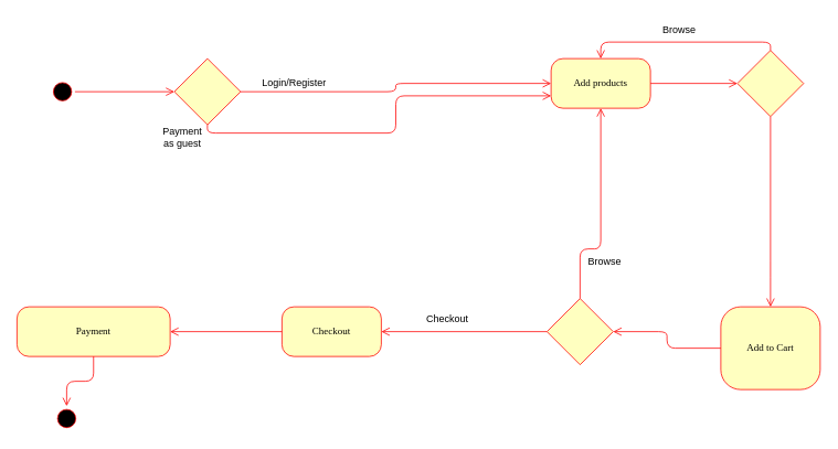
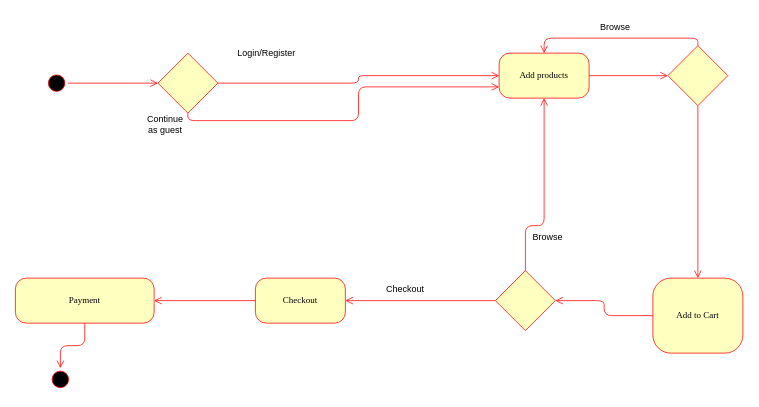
  <mxCell id="0" />
  <mxCell id="1" parent="0" />
  <mxCell id="2" value="" style="ellipse;html=1;shape=startState;fillColor=#000000;strokeColor=#ff0000;rounded=1;shadow=0;comic=0;labelBackgroundColor=none;fontFamily=Verdana;fontSize=12;fontColor=#000000;align=center;direction=south;" parent="1" vertex="1"><mxGeometry x="60" y="95" width="30" height="30" as="geometry" /></mxCell>
  <mxCell id="3" value="Add products" style="rounded=1;whiteSpace=wrap;html=1;arcSize=24;fillColor=#ffffc0;strokeColor=#ff0000;shadow=0;comic=0;labelBackgroundColor=none;fontFamily=Verdana;fontSize=12;fontColor=#000000;align=center;" parent="1" vertex="1"><mxGeometry x="665" y="70" width="120" height="60" as="geometry" /></mxCell>
  <mxCell id="4" value="Add to Cart" style="rounded=1;whiteSpace=wrap;html=1;arcSize=24;fillColor=#ffffc0;strokeColor=#ff0000;shadow=0;comic=0;labelBackgroundColor=none;fontFamily=Verdana;fontSize=12;fontColor=#000000;align=center;" parent="1" vertex="1"><mxGeometry x="870" y="370" width="120" height="100" as="geometry" /></mxCell>
  <mxCell id="5" style="edgeStyle=orthogonalEdgeStyle;html=1;labelBackgroundColor=none;endArrow=open;endSize=8;strokeColor=#ff0000;fontFamily=Verdana;fontSize=12;align=left;" parent="1" source="8" target="3" edge="1"><mxGeometry relative="1" as="geometry" /></mxCell>
  <mxCell id="6" style="edgeStyle=orthogonalEdgeStyle;html=1;labelBackgroundColor=none;endArrow=open;endSize=8;strokeColor=#ff0000;fontFamily=Verdana;fontSize=12;align=left;entryX=0.5;entryY=0;entryDx=0;entryDy=0;" parent="1" source="13" target="4" edge="1"><mxGeometry relative="1" as="geometry"><Array as="points"><mxPoint x="930" y="325" /></Array></mxGeometry></mxCell>
  <mxCell id="7" value="" style="edgeStyle=orthogonalEdgeStyle;html=1;labelBackgroundColor=none;endArrow=open;endSize=8;strokeColor=#ff0000;fontFamily=Verdana;fontSize=12;align=left;" parent="1" source="2" target="8" edge="1"><mxGeometry relative="1" as="geometry"><mxPoint x="90" y="110" as="sourcePoint" /><mxPoint x="665" y="100" as="targetPoint" /></mxGeometry></mxCell>
  <mxCell id="8" value="" style="rhombus;whiteSpace=wrap;html=1;fillColor=#ffffc0;strokeColor=#ff0000;" parent="1" vertex="1"><mxGeometry x="210" y="70" width="80" height="80" as="geometry" /></mxCell>
  <mxCell id="9" style="edgeStyle=orthogonalEdgeStyle;html=1;labelBackgroundColor=none;endArrow=open;endSize=8;strokeColor=#ff0000;fontFamily=Verdana;fontSize=12;align=left;exitX=0.5;exitY=1;exitDx=0;exitDy=0;entryX=0;entryY=0.75;entryDx=0;entryDy=0;" parent="1" source="8" target="3" edge="1"><mxGeometry relative="1" as="geometry"><mxPoint x="230" y="259" as="sourcePoint" /><mxPoint x="510" y="210" as="targetPoint" /></mxGeometry></mxCell>
- <mxCell id="10" value="Payment as guest" style="text;html=1;align=center;verticalAlign=middle;whiteSpace=wrap;rounded=0;" parent="1" vertex="1"><mxGeometry x="190" y="150" width="60" height="30" as="geometry" /></mxCell>
- <mxCell id="11" value="Login/Register" style="text;html=1;align=center;verticalAlign=middle;whiteSpace=wrap;rounded=0;" parent="1" vertex="1"><mxGeometry x="310" y="85" width="90" height="30" as="geometry" /></mxCell>
+ <mxCell id="10" value="Continue as guest" style="text;html=1;align=center;verticalAlign=middle;whiteSpace=wrap;rounded=0;" parent="1" vertex="1"><mxGeometry x="190" y="150" width="60" height="30" as="geometry" /></mxCell>
+ <mxCell id="11" value="Login/Register" style="text;html=1;align=center;verticalAlign=middle;whiteSpace=wrap;rounded=0;" parent="1" vertex="1"><mxGeometry x="310" y="55" width="90" height="30" as="geometry" /></mxCell>
  <mxCell id="12" value="" style="edgeStyle=orthogonalEdgeStyle;html=1;labelBackgroundColor=none;endArrow=open;endSize=8;strokeColor=#ff0000;fontFamily=Verdana;fontSize=12;align=left;entryX=0;entryY=0.5;" parent="1" source="3" target="13" edge="1"><mxGeometry relative="1" as="geometry"><Array as="points" /><mxPoint x="755" y="130" as="sourcePoint" /><mxPoint x="760" y="290" as="targetPoint" /></mxGeometry></mxCell>
  <mxCell id="13" value="" style="rhombus;whiteSpace=wrap;html=1;fillColor=#ffffc0;strokeColor=#ff0000;" parent="1" vertex="1"><mxGeometry x="890" y="60" width="80" height="80" as="geometry" /></mxCell>
  <mxCell id="14" style="edgeStyle=orthogonalEdgeStyle;html=1;labelBackgroundColor=none;endArrow=open;endSize=8;strokeColor=#ff0000;fontFamily=Verdana;fontSize=12;align=left;exitX=0;exitY=0.5;exitDx=0;exitDy=0;entryX=1;entryY=0.5;entryDx=0;entryDy=0;" parent="1" source="24" target="15" edge="1"><mxGeometry relative="1" as="geometry"><Array as="points" /><mxPoint x="940" y="150" as="sourcePoint" /><mxPoint x="690" y="400" as="targetPoint" /></mxGeometry></mxCell>
  <mxCell id="15" value="Checkout" style="rounded=1;whiteSpace=wrap;html=1;arcSize=24;fillColor=#ffffc0;strokeColor=#ff0000;shadow=0;comic=0;labelBackgroundColor=none;fontFamily=Verdana;fontSize=12;fontColor=#000000;align=center;" parent="1" vertex="1"><mxGeometry x="340" y="370" width="120" height="60" as="geometry" /></mxCell>
  <mxCell id="16" value="Checkout" style="text;html=1;align=center;verticalAlign=middle;whiteSpace=wrap;rounded=0;" parent="1" vertex="1"><mxGeometry x="510" y="370" width="60" height="30" as="geometry" /></mxCell>
  <mxCell id="17" value="" style="edgeStyle=orthogonalEdgeStyle;html=1;labelBackgroundColor=none;endArrow=open;endSize=8;strokeColor=#ff0000;fontFamily=Verdana;fontSize=12;align=left;entryX=0.5;entryY=0;exitX=0.5;exitY=0;exitDx=0;exitDy=0;entryDx=0;entryDy=0;" parent="1" source="13" target="3" edge="1"><mxGeometry relative="1" as="geometry"><Array as="points" /><mxPoint x="795" y="110" as="sourcePoint" /><mxPoint x="900" y="110" as="targetPoint" /></mxGeometry></mxCell>
  <mxCell id="18" value="Browse" style="text;html=1;align=center;verticalAlign=middle;whiteSpace=wrap;rounded=0;" parent="1" vertex="1"><mxGeometry x="790" y="20" width="60" height="30" as="geometry" /></mxCell>
  <mxCell id="19" style="edgeStyle=orthogonalEdgeStyle;html=1;labelBackgroundColor=none;endArrow=open;endSize=8;strokeColor=#ff0000;fontFamily=Verdana;fontSize=12;align=left;exitX=0;exitY=0.5;exitDx=0;exitDy=0;entryX=1;entryY=0.5;entryDx=0;entryDy=0;" parent="1" source="15" target="20" edge="1"><mxGeometry relative="1" as="geometry"><Array as="points" /><mxPoint x="100" y="350" as="sourcePoint" /><mxPoint x="170" y="400" as="targetPoint" /></mxGeometry></mxCell>
  <mxCell id="20" value="Payment" style="rounded=1;whiteSpace=wrap;html=1;arcSize=24;fillColor=#ffffc0;strokeColor=#ff0000;shadow=0;comic=0;labelBackgroundColor=none;fontFamily=Verdana;fontSize=12;fontColor=#000000;align=center;" parent="1" vertex="1"><mxGeometry x="20" y="370" width="185" height="60" as="geometry" /></mxCell>
  <mxCell id="21" value="" style="edgeStyle=orthogonalEdgeStyle;html=1;labelBackgroundColor=none;endArrow=open;endSize=8;strokeColor=#ff0000;fontFamily=Verdana;fontSize=12;align=left;exitX=0.5;exitY=1;exitDx=0;exitDy=0;" parent="1" source="20" target="22" edge="1"><mxGeometry relative="1" as="geometry"><mxPoint x="70" y="590" as="sourcePoint" /><mxPoint x="80" y="540" as="targetPoint" /></mxGeometry></mxCell>
  <mxCell id="22" value="" style="ellipse;html=1;shape=startState;fillColor=#000000;strokeColor=#ff0000;rounded=1;shadow=0;comic=0;labelBackgroundColor=none;fontFamily=Verdana;fontSize=12;fontColor=#000000;align=center;direction=south;" parent="1" vertex="1"><mxGeometry x="65" y="490" width="30" height="30" as="geometry" /></mxCell>
  <mxCell id="23" value="" style="edgeStyle=orthogonalEdgeStyle;html=1;labelBackgroundColor=none;endArrow=open;endSize=8;strokeColor=#ff0000;fontFamily=Verdana;fontSize=12;align=left;exitX=0;exitY=0.5;exitDx=0;exitDy=0;entryX=1;entryY=0.5;entryDx=0;entryDy=0;" edge="1" parent="1" source="4" target="24"><mxGeometry relative="1" as="geometry"><Array as="points" /><mxPoint x="870" y="400" as="sourcePoint" /><mxPoint x="460" y="400" as="targetPoint" /></mxGeometry></mxCell>
  <mxCell id="24" value="" style="rhombus;whiteSpace=wrap;html=1;fillColor=#ffffc0;strokeColor=#ff0000;" vertex="1" parent="1"><mxGeometry x="660" y="360" width="80" height="80" as="geometry" /></mxCell>
  <mxCell id="25" style="edgeStyle=orthogonalEdgeStyle;html=1;labelBackgroundColor=none;endArrow=open;endSize=8;strokeColor=#ff0000;fontFamily=Verdana;fontSize=12;align=left;entryX=0.5;entryY=1;entryDx=0;entryDy=0;exitX=0.5;exitY=0;exitDx=0;exitDy=0;" edge="1" parent="1" source="24" target="3"><mxGeometry relative="1" as="geometry"><Array as="points"><mxPoint x="700" y="300" /><mxPoint x="725" y="300" /></Array><mxPoint x="750" y="490" as="sourcePoint" /><mxPoint x="750" y="720" as="targetPoint" /></mxGeometry></mxCell>
  <mxCell id="26" value="Browse" style="text;html=1;align=center;verticalAlign=middle;whiteSpace=wrap;rounded=0;" vertex="1" parent="1"><mxGeometry x="700" y="300" width="60" height="30" as="geometry" /></mxCell>
